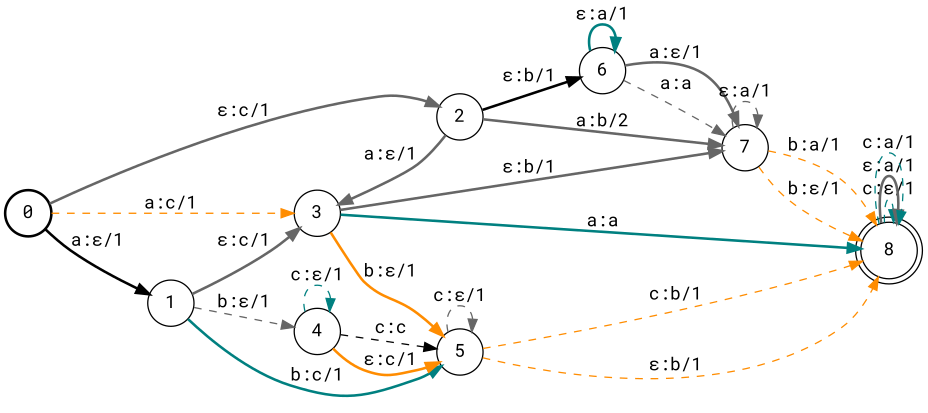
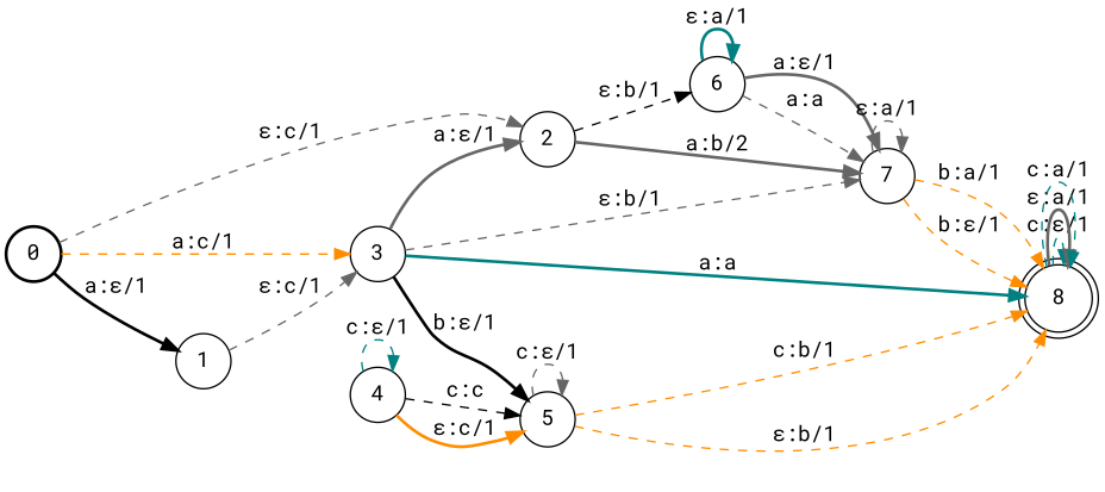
  digraph {
    fontname="Roboto Mono"
    nodesep=0.25
    rankdir=LR
    ranksep=0.4
    node [fontname="Roboto Mono" fontsize=14 shape=circle style=solid]
    edge [color=gray40 fontname="Roboto Mono" fontsize=14 style=dashed]
    n1 [label=0 style=bold]
    n2 [label=1]
    n3 [label=2]
    n4 [label=3]
    n5 [label=4]
    n6 [label=5]
    n7 [label=6]
    n8 [label=7]
    n9 [label=8 shape=doublecircle]
    n1 -> n2 [color=black label="a:&#949;/1" style=bold]
-   n1 -> n3 [label="&#949;:c/1" style=bold]
+   n1 -> n3 [label="&#949;:c/1"]
    n1 -> n4 [color=darkorange label="a:c/1"]
-   n2 -> n4 [label="&#949;:c/1" style=bold]
-   n2 -> n5 [label="b:&#949;/1"]
-   n2 -> n6 [color=teal label="b:c/1" style=bold]
-   n3 -> n4 [label="a:&#949;/1" style=bold]
-   n3 -> n7 [color=black label="&#949;:b/1" style=bold]
+   n2 -> n4 [label="&#949;:c/1"]
+   n4 -> n3 [label="a:&#949;/1" style=bold]
+   n3 -> n7 [color=black label="&#949;:b/1"]
    n3 -> n8 [label="a:b/2" style=bold]
-   n4 -> n6 [color=darkorange label="b:&#949;/1" style=bold]
-   n4 -> n8 [label="&#949;:b/1" style=bold]
+   n4 -> n6 [color=black label="b:&#949;/1" style=bold]
+   n4 -> n8 [label="&#949;:b/1"]
    n4 -> n9 [color=teal label="a:a" style=bold]
    n5 -> n5 [color=teal label="c:&#949;/1"]
    n5 -> n6 [color=black label="c:c"]
    n5 -> n6 [color=darkorange label="&#949;:c/1" style=bold]
    n6 -> n6 [label="c:&#949;/1"]
    n6 -> n9 [color=darkorange label="&#949;:b/1"]
    n6 -> n9 [color=darkorange label="c:b/1"]
    n7 -> n7 [color=teal label="&#949;:a/1" style=bold]
    n7 -> n8 [label="a:a"]
    n7 -> n8 [label="a:&#949;/1" style=bold]
    n8 -> n8 [label="&#949;:a/1"]
    n8 -> n9 [color=darkorange label="b:&#949;/1"]
    n8 -> n9 [color=darkorange label="b:a/1"]
    n9 -> n9 [color=teal label="c:&#949;/1"]
    n9 -> n9 [label="&#949;:a/1" style=bold]
    n9 -> n9 [color=teal label="c:a/1"]
  }
